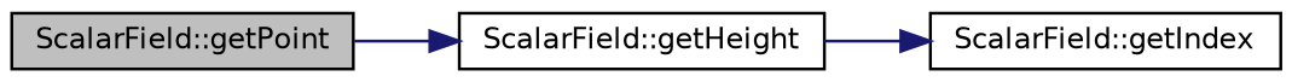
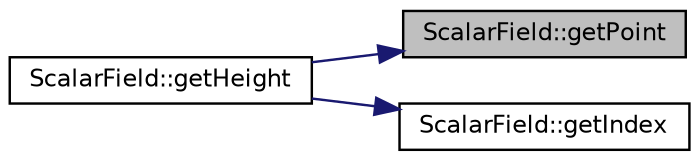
  digraph {
    rankdir=LR
    node [color=black fillcolor=white fontname=Helvetica fontsize=10 shape=record style=filled]
    edge [color=midnightblue fontname=Helvetica fontsize=10 labelfontname=Helvetica labelfontsize=10 style=solid]
    n1 [fillcolor=grey75 fontcolor=black height=0.2 label="ScalarField::getPoint" width=0.4]
    n2 [height=0.2 label="ScalarField::getHeight" width=0.4]
    n3 [height=0.2 label="ScalarField::getIndex" width=0.4]
-   n1 -> n2
+   n2 -> n1
    n2 -> n3
  }
